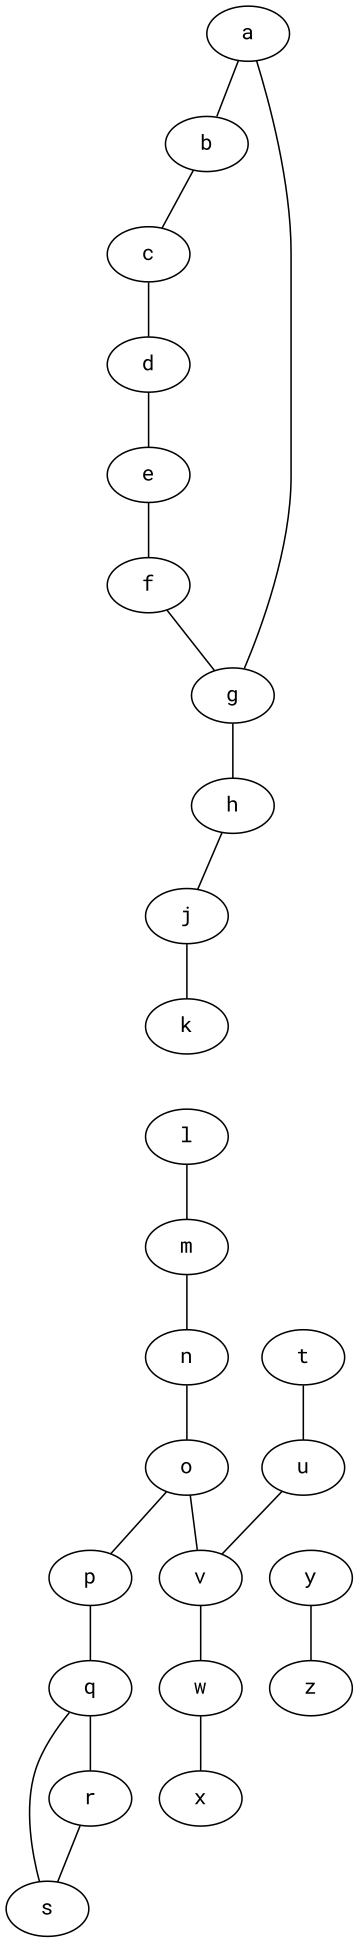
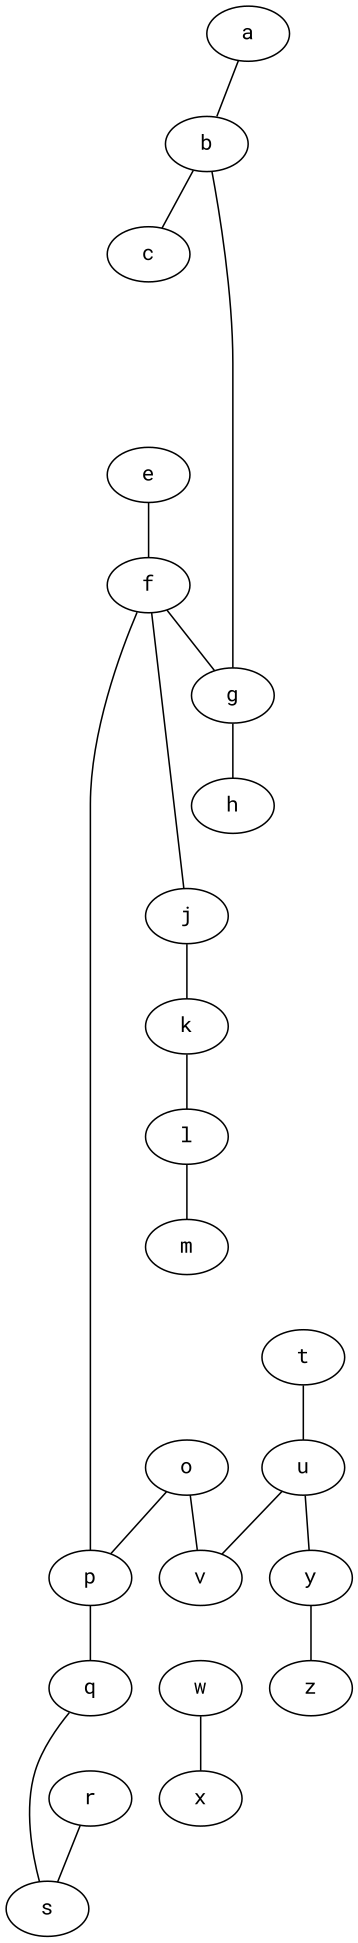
  graph {
    fontname="Roboto Mono"
    node [fontname="Roboto Mono"]
    edge [fontname="Roboto Mono"]
    a
    b
    g
    c
    h
-   d
    e
    f
    p
    q
    j
    k
    l
    m
-   n
    o
    v
    w
    r
    s
    t
    u
    y
    z
    x
    a -- b
-   a -- g
+   b -- g
    b -- c
    g -- h
-   c -- d
-   h -- j
-   d -- e
+   f -- j
    e -- f
    f -- g
+   f -- p
    p -- q
-   q -- r
    j -- k
+   k -- l
    l -- m
-   m -- n
-   n -- o
    o -- p
    o -- v
-   v -- w
    w -- x
    r -- s
    s -- q
    t -- u
    u -- v
+   u -- y
    y -- z
  }
